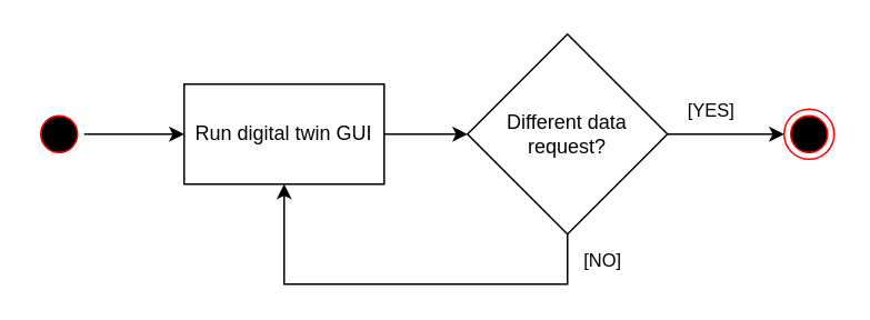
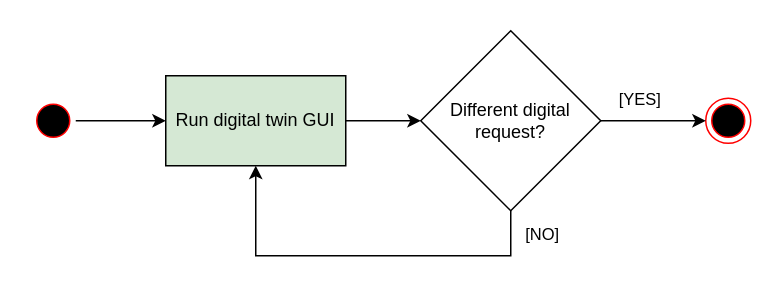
  <mxCell id="0" />
  <mxCell id="1" parent="0" />
  <mxCell id="2" value="" style="edgeStyle=orthogonalEdgeStyle;rounded=0;orthogonalLoop=1;jettySize=auto;html=1;" edge="1" parent="1" source="3" target="9"><mxGeometry relative="1" as="geometry" /></mxCell>
  <mxCell id="3" value="" style="ellipse;html=1;shape=startState;fillColor=#000000;strokeColor=#ff0000;" parent="1" vertex="1"><mxGeometry x="20" y="65" width="30" height="30" as="geometry" /></mxCell>
  <mxCell id="4" value="" style="ellipse;html=1;shape=endState;fillColor=#000000;strokeColor=#ff0000;" parent="1" vertex="1"><mxGeometry x="470" y="65" width="30" height="30" as="geometry" /></mxCell>
- <mxCell id="5" value="Different data&lt;br&gt;request?" style="rhombus;whiteSpace=wrap;html=1;" parent="1" vertex="1"><mxGeometry x="280" y="20" width="120" height="120" as="geometry" /></mxCell>
+ <mxCell id="5" value="Different digital&lt;br&gt;request?" style="rhombus;whiteSpace=wrap;html=1;" parent="1" vertex="1"><mxGeometry x="280" y="20" width="120" height="120" as="geometry" /></mxCell>
  <mxCell id="6" value="" style="endArrow=classic;html=1;rounded=0;exitX=1;exitY=0.5;exitDx=0;exitDy=0;entryX=0;entryY=0.5;entryDx=0;entryDy=0;" parent="1" source="5" edge="1" target="4"><mxGeometry relative="1" as="geometry"><mxPoint x="470" y="205" as="sourcePoint" /><mxPoint x="480" y="80" as="targetPoint" /></mxGeometry></mxCell>
  <mxCell id="7" value="[YES]" style="edgeLabel;resizable=0;html=1;align=center;verticalAlign=middle;" parent="6" connectable="0" vertex="1"><mxGeometry relative="1" as="geometry"><mxPoint x="-10" y="-15" as="offset" /></mxGeometry></mxCell>
  <mxCell id="8" value="" style="edgeStyle=orthogonalEdgeStyle;rounded=0;orthogonalLoop=1;jettySize=auto;html=1;" edge="1" parent="1" source="9" target="5"><mxGeometry relative="1" as="geometry" /></mxCell>
- <mxCell id="9" value="Run digital twin GUI" style="rounded=0;whiteSpace=wrap;html=1;" parent="1" vertex="1"><mxGeometry x="110" y="50" width="120" height="60" as="geometry" /></mxCell>
+ <mxCell id="9" value="Run digital twin GUI" style="rounded=0;whiteSpace=wrap;html=1;fillColor=#d5e8d4;" parent="1" vertex="1"><mxGeometry x="110" y="50" width="120" height="60" as="geometry" /></mxCell>
  <mxCell id="10" value="" style="endArrow=classic;html=1;rounded=0;exitX=0.5;exitY=1;exitDx=0;exitDy=0;entryX=0.5;entryY=1;entryDx=0;entryDy=0;" parent="1" source="5" edge="1" target="9"><mxGeometry relative="1" as="geometry"><mxPoint x="330" y="200" as="sourcePoint" /><mxPoint x="340" y="200" as="targetPoint" /><Array as="points"><mxPoint x="340" y="170" /><mxPoint x="170" y="170" /></Array></mxGeometry></mxCell>
  <mxCell id="11" value="[NO]" style="edgeLabel;resizable=0;html=1;align=center;verticalAlign=middle;" parent="10" connectable="0" vertex="1"><mxGeometry relative="1" as="geometry"><mxPoint x="120" y="-15" as="offset" /></mxGeometry></mxCell>
